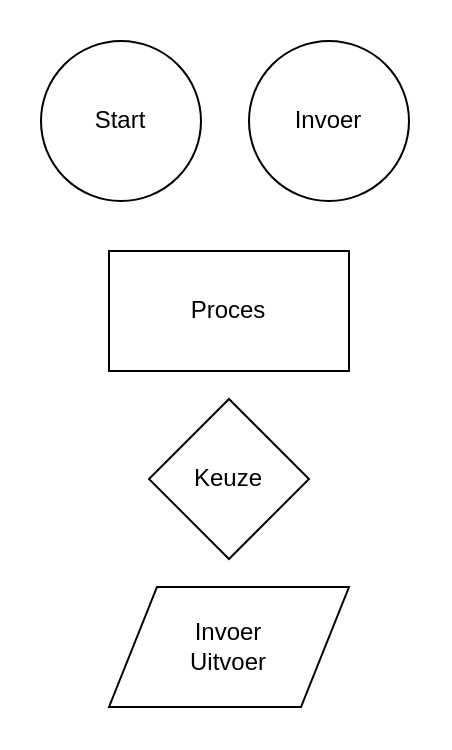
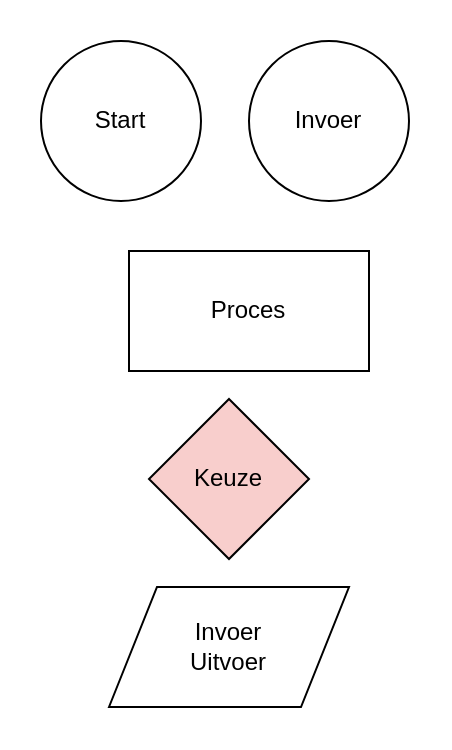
  <mxCell id="0" />
  <mxCell id="1" parent="0" />
  <mxCell id="2" value="Start" style="ellipse;whiteSpace=wrap;html=1;aspect=fixed;" vertex="1" parent="1"><mxGeometry x="20" y="20" width="80" height="80" as="geometry" /></mxCell>
  <mxCell id="3" value="Invoer" style="ellipse;whiteSpace=wrap;html=1;aspect=fixed;" vertex="1" parent="1"><mxGeometry x="124" y="20" width="80" height="80" as="geometry" /></mxCell>
- <mxCell id="4" value="Proces" style="rounded=0;whiteSpace=wrap;html=1;" vertex="1" parent="1"><mxGeometry x="54" y="125" width="120" height="60" as="geometry" /></mxCell>
- <mxCell id="5" value="Keuze" style="rhombus;whiteSpace=wrap;html=1;" vertex="1" parent="1"><mxGeometry x="74" y="199" width="80" height="80" as="geometry" /></mxCell>
+ <mxCell id="4" value="Proces" style="rounded=0;whiteSpace=wrap;html=1;" vertex="1" parent="1"><mxGeometry x="64" y="125" width="120" height="60" as="geometry" /></mxCell>
+ <mxCell id="5" value="Keuze" style="rhombus;whiteSpace=wrap;html=1;fillColor=#f8cecc;" vertex="1" parent="1"><mxGeometry x="74" y="199" width="80" height="80" as="geometry" /></mxCell>
  <mxCell id="6" value="Invoer&lt;br&gt;Uitvoer" style="shape=parallelogram;perimeter=parallelogramPerimeter;whiteSpace=wrap;html=1;" vertex="1" parent="1"><mxGeometry x="54" y="293" width="120" height="60" as="geometry" /></mxCell>
